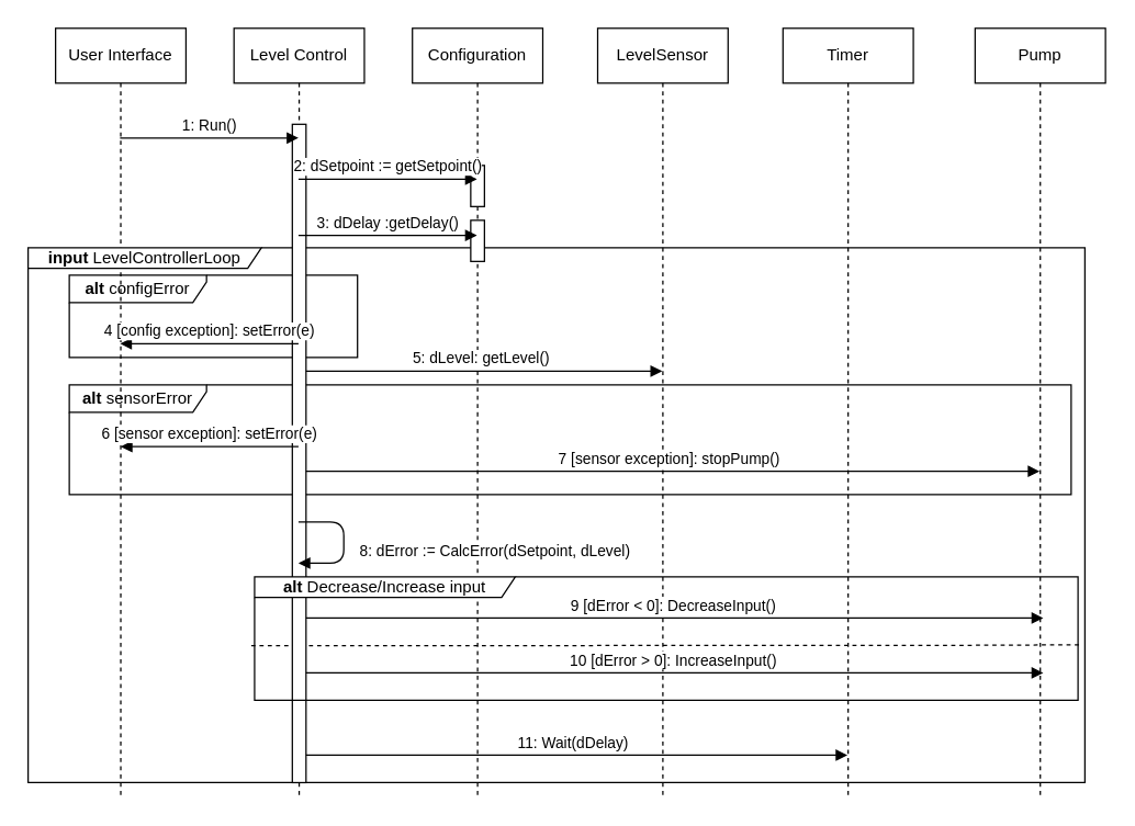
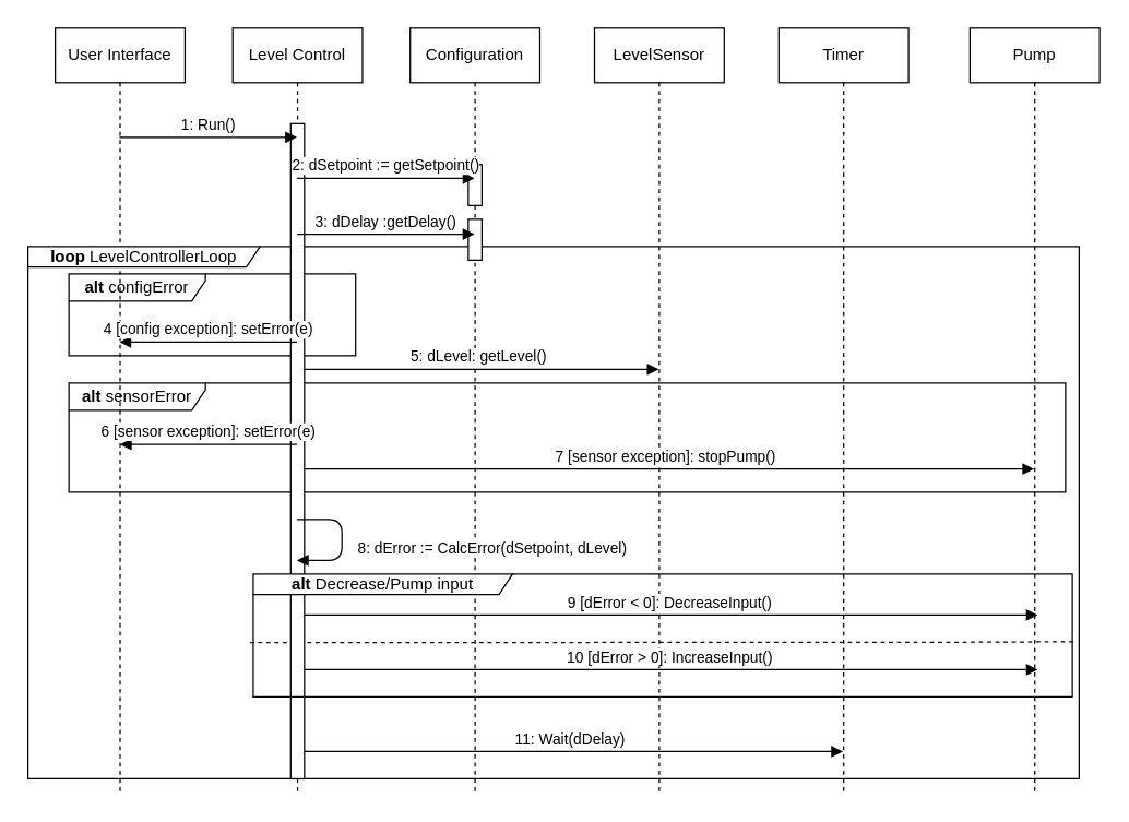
  <mxCell id="0" />
  <mxCell id="1" parent="0" />
  <mxCell id="2" value="11: Wait(dDelay)" style="html=1;verticalAlign=bottom;endArrow=block;" edge="1" parent="1" source="5" target="9"><mxGeometry width="80" relative="1" as="geometry"><mxPoint x="220" y="550" as="sourcePoint" /><mxPoint x="350" y="550" as="targetPoint" /><Array as="points"><mxPoint x="303" y="550" /></Array></mxGeometry></mxCell>
  <mxCell id="3" value="&lt;b&gt;alt &lt;/b&gt;sensorError" style="shape=umlFrame;whiteSpace=wrap;html=1;width=100;height=20;" vertex="1" parent="1"><mxGeometry x="50" y="280" width="730" height="80" as="geometry" /></mxCell>
  <mxCell id="4" value="&lt;b&gt;alt &lt;/b&gt;configError" style="shape=umlFrame;whiteSpace=wrap;html=1;width=100;height=20;" vertex="1" parent="1"><mxGeometry x="50" y="200" width="210" height="60" as="geometry" /></mxCell>
  <mxCell id="5" value="Level Control" style="shape=umlLifeline;perimeter=lifelinePerimeter;whiteSpace=wrap;html=1;container=0;collapsible=0;recursiveResize=0;outlineConnect=0;" parent="1" vertex="1"><mxGeometry x="170" y="20" width="95" height="560" as="geometry" /></mxCell>
  <mxCell id="6" value="LevelSensor" style="shape=umlLifeline;perimeter=lifelinePerimeter;whiteSpace=wrap;html=1;container=0;collapsible=0;recursiveResize=0;outlineConnect=0;" parent="1" vertex="1"><mxGeometry x="435" y="20" width="95" height="560" as="geometry" /></mxCell>
  <mxCell id="7" value="User Interface" style="shape=umlLifeline;perimeter=lifelinePerimeter;whiteSpace=wrap;html=1;container=0;collapsible=0;recursiveResize=0;outlineConnect=0;" parent="1" vertex="1"><mxGeometry x="40" y="20" width="95" height="560" as="geometry" /></mxCell>
  <mxCell id="8" value="Configuration" style="shape=umlLifeline;perimeter=lifelinePerimeter;whiteSpace=wrap;html=1;container=0;collapsible=0;recursiveResize=0;outlineConnect=0;" vertex="1" parent="1"><mxGeometry x="300" y="20" width="95" height="560" as="geometry" /></mxCell>
  <mxCell id="9" value="Timer" style="shape=umlLifeline;perimeter=lifelinePerimeter;whiteSpace=wrap;html=1;container=0;collapsible=0;recursiveResize=0;outlineConnect=0;" vertex="1" parent="1"><mxGeometry x="570" y="20" width="95" height="560" as="geometry" /></mxCell>
  <mxCell id="10" value="Pump" style="shape=umlLifeline;perimeter=lifelinePerimeter;whiteSpace=wrap;html=1;container=0;collapsible=0;recursiveResize=0;outlineConnect=0;" vertex="1" parent="1"><mxGeometry x="710" y="20" width="95" height="560" as="geometry" /></mxCell>
  <mxCell id="11" value="5: dLevel: getLevel()" style="html=1;verticalAlign=bottom;endArrow=block;" edge="1" parent="1" source="5" target="6"><mxGeometry width="80" relative="1" as="geometry"><mxPoint x="290" y="290" as="sourcePoint" /><mxPoint x="370" y="290" as="targetPoint" /><Array as="points"><mxPoint x="280" y="270" /><mxPoint x="320" y="270" /><mxPoint x="420" y="270" /></Array></mxGeometry></mxCell>
  <mxCell id="12" value="7 [sensor exception]: stopPump()" style="html=1;verticalAlign=bottom;endArrow=block;" edge="1" parent="1"><mxGeometry width="80" relative="1" as="geometry"><mxPoint x="217.31" y="343" as="sourcePoint" /><mxPoint x="757" y="343" as="targetPoint" /><Array as="points"><mxPoint x="530" y="343" /></Array></mxGeometry></mxCell>
- <mxCell id="13" value="&lt;b&gt;input &lt;/b&gt;LevelControllerLoop" style="shape=umlFrame;whiteSpace=wrap;html=1;width=170;height=15;" vertex="1" parent="1"><mxGeometry x="20" y="180" width="770" height="390" as="geometry" /></mxCell>
+ <mxCell id="13" value="&lt;b&gt;loop &lt;/b&gt;LevelControllerLoop" style="shape=umlFrame;whiteSpace=wrap;html=1;width=170;height=15;" vertex="1" parent="1"><mxGeometry x="20" y="180" width="770" height="390" as="geometry" /></mxCell>
  <mxCell id="14" value="9 [dError &amp;lt; 0]: DecreaseInput()" style="html=1;verticalAlign=bottom;endArrow=block;" edge="1" parent="1"><mxGeometry width="80" relative="1" as="geometry"><mxPoint x="220" y="450" as="sourcePoint" /><mxPoint x="759.69" y="450" as="targetPoint" /><Array as="points"><mxPoint x="562.69" y="450" /></Array></mxGeometry></mxCell>
  <mxCell id="15" value="10 [dError &amp;gt; 0]: IncreaseInput()" style="html=1;verticalAlign=bottom;endArrow=block;" edge="1" parent="1"><mxGeometry width="80" relative="1" as="geometry"><mxPoint x="220" y="490" as="sourcePoint" /><mxPoint x="759.69" y="490" as="targetPoint" /><Array as="points"><mxPoint x="572.69" y="490" /></Array></mxGeometry></mxCell>
  <mxCell id="16" value="" style="endArrow=none;dashed=1;html=1;exitX=-0.004;exitY=0.557;exitDx=0;exitDy=0;exitPerimeter=0;entryX=1.004;entryY=0.55;entryDx=0;entryDy=0;entryPerimeter=0;" edge="1" parent="1" source="20" target="20"><mxGeometry width="50" height="50" relative="1" as="geometry"><mxPoint x="370" y="520" as="sourcePoint" /><mxPoint x="420" y="470" as="targetPoint" /><Array as="points"><mxPoint x="650" y="470" /><mxPoint x="680" y="470" /></Array></mxGeometry></mxCell>
  <mxCell id="17" value="" style="html=1;points=[];perimeter=orthogonalPerimeter;" vertex="1" parent="1"><mxGeometry x="212.5" y="90" width="10" height="480" as="geometry" /></mxCell>
  <mxCell id="18" value="4 [config exception]: setError(e)" style="html=1;verticalAlign=bottom;endArrow=block;" edge="1" parent="1"><mxGeometry width="80" relative="1" as="geometry"><mxPoint x="217" y="250" as="sourcePoint" /><mxPoint x="87" y="250" as="targetPoint" /></mxGeometry></mxCell>
  <mxCell id="19" value="6 [sensor exception]: setError(e)" style="html=1;verticalAlign=bottom;endArrow=block;" edge="1" parent="1"><mxGeometry width="80" relative="1" as="geometry"><mxPoint x="217" y="325" as="sourcePoint" /><mxPoint x="87.429" y="325" as="targetPoint" /></mxGeometry></mxCell>
- <mxCell id="20" value="&lt;b&gt;alt &lt;/b&gt;Decrease/Increase input" style="shape=umlFrame;whiteSpace=wrap;html=1;width=190;height=15;" vertex="1" parent="1"><mxGeometry x="185" y="420" width="600" height="90" as="geometry" /></mxCell>
+ <mxCell id="20" value="&lt;b&gt;alt &lt;/b&gt;Decrease/Pump input" style="shape=umlFrame;whiteSpace=wrap;html=1;width=190;height=15;" vertex="1" parent="1"><mxGeometry x="185" y="420" width="600" height="90" as="geometry" /></mxCell>
  <mxCell id="21" value="8: dError := CalcError(dSetpoint, dLevel)" style="html=1;verticalAlign=bottom;endArrow=block;" edge="1" parent="1" source="5" target="5"><mxGeometry x="0.315" y="-110" width="80" relative="1" as="geometry"><mxPoint x="250" y="400" as="sourcePoint" /><mxPoint x="330" y="400" as="targetPoint" /><Array as="points"><mxPoint x="250" y="380" /><mxPoint x="250" y="410" /></Array><mxPoint x="110" y="110" as="offset" /></mxGeometry></mxCell>
  <mxCell id="22" value="1: Run()" style="html=1;verticalAlign=bottom;endArrow=block;" edge="1" parent="1" source="7" target="5"><mxGeometry width="80" relative="1" as="geometry"><mxPoint x="90" y="90" as="sourcePoint" /><mxPoint x="170" y="90" as="targetPoint" /><Array as="points"><mxPoint x="180" y="100" /></Array></mxGeometry></mxCell>
  <mxCell id="23" value="" style="html=1;points=[];perimeter=orthogonalPerimeter;" vertex="1" parent="1"><mxGeometry x="342.5" y="120" width="10" height="30" as="geometry" /></mxCell>
  <mxCell id="24" value="2: dSetpoint := getSetpoint()" style="html=1;verticalAlign=bottom;endArrow=block;" edge="1" parent="1" source="5" target="8"><mxGeometry width="80" relative="1" as="geometry"><mxPoint x="260" y="150" as="sourcePoint" /><mxPoint x="340" y="150" as="targetPoint" /><Array as="points"><mxPoint x="310" y="130" /></Array></mxGeometry></mxCell>
  <mxCell id="25" value="" style="html=1;points=[];perimeter=orthogonalPerimeter;" vertex="1" parent="1"><mxGeometry x="342.5" y="160" width="10" height="30" as="geometry" /></mxCell>
  <mxCell id="26" value="3: dDelay :getDelay()" style="html=1;verticalAlign=bottom;endArrow=block;" edge="1" parent="1"><mxGeometry width="80" relative="1" as="geometry"><mxPoint x="217" y="171" as="sourcePoint" /><mxPoint x="347" y="171" as="targetPoint" /><Array as="points"><mxPoint x="300" y="171" /></Array></mxGeometry></mxCell>
